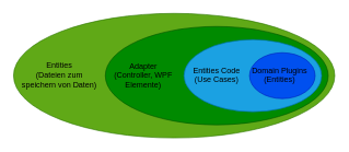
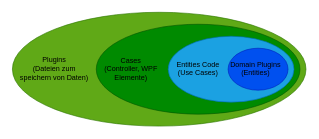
  <mxCell id="0" />
  <mxCell id="1" parent="0" />
  <mxCell id="2" value="" style="ellipse;whiteSpace=wrap;html=1;fillColor=#60a917;strokeColor=#2D7600;fontColor=#ffffff;" vertex="1" parent="1"><mxGeometry x="20" y="20" width="490" height="190" as="geometry" /></mxCell>
  <mxCell id="3" value="" style="ellipse;whiteSpace=wrap;html=1;fillColor=#008a00;strokeColor=#005700;fontColor=#ffffff;" vertex="1" parent="1"><mxGeometry x="160" y="40" width="340" height="150" as="geometry" /></mxCell>
  <mxCell id="4" value="" style="ellipse;whiteSpace=wrap;html=1;fillColor=#1ba1e2;strokeColor=#006EAF;fontColor=#ffffff;" vertex="1" parent="1"><mxGeometry x="280" y="60" width="210" height="110" as="geometry" /></mxCell>
  <mxCell id="5" value="" style="ellipse;whiteSpace=wrap;html=1;fillColor=#0050ef;strokeColor=#001DBC;fontColor=#ffffff;" vertex="1" parent="1"><mxGeometry x="380" y="80" width="100" height="70" as="geometry" /></mxCell>
  <mxCell id="6" value="Domain Plugins&lt;br&gt;(Entities)" style="text;html=1;strokeColor=none;fillColor=none;align=center;verticalAlign=middle;whiteSpace=wrap;rounded=0;" vertex="1" parent="1"><mxGeometry x="380" y="95.55" width="92" height="36.16" as="geometry" /></mxCell>
  <mxCell id="7" value="Entities Code&lt;br&gt;(Use Cases)" style="text;html=1;strokeColor=none;fillColor=none;align=center;verticalAlign=middle;whiteSpace=wrap;rounded=0;" vertex="1" parent="1"><mxGeometry x="270" y="98" width="120" height="31.25" as="geometry" /></mxCell>
- <mxCell id="8" value="Adapter&lt;br&gt;(Controller, WPF Elemente)" style="text;html=1;strokeColor=none;fillColor=none;align=center;verticalAlign=middle;whiteSpace=wrap;rounded=0;" vertex="1" parent="1"><mxGeometry x="148" y="95" width="140" height="40" as="geometry" /></mxCell>
- <mxCell id="9" value="Entities&lt;br&gt;(Dateien zum speichern von Daten)" style="text;html=1;strokeColor=none;fillColor=none;align=center;verticalAlign=middle;whiteSpace=wrap;rounded=0;" vertex="1" parent="1"><mxGeometry x="30" y="88.63" width="120" height="50" as="geometry" /></mxCell>
+ <mxCell id="8" value="Cases&lt;br&gt;(Controller, WPF Elemente)" style="text;html=1;strokeColor=none;fillColor=none;align=center;verticalAlign=middle;whiteSpace=wrap;rounded=0;" vertex="1" parent="1"><mxGeometry x="148" y="95" width="140" height="40" as="geometry" /></mxCell>
+ <mxCell id="9" value="Plugins&lt;br&gt;(Dateien zum speichern von Daten)" style="text;html=1;strokeColor=none;fillColor=none;align=center;verticalAlign=middle;whiteSpace=wrap;rounded=0;" vertex="1" parent="1"><mxGeometry x="30" y="88.63" width="120" height="50" as="geometry" /></mxCell>
